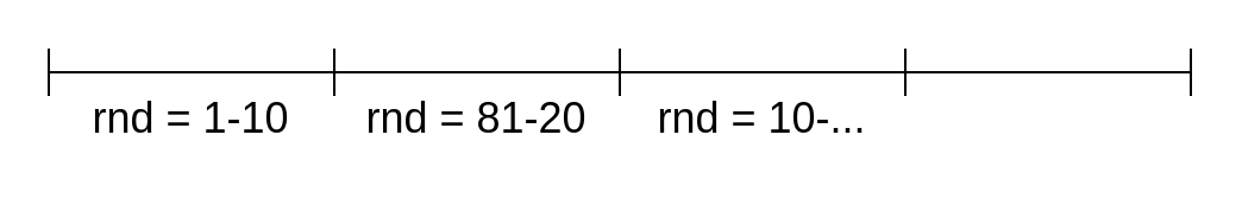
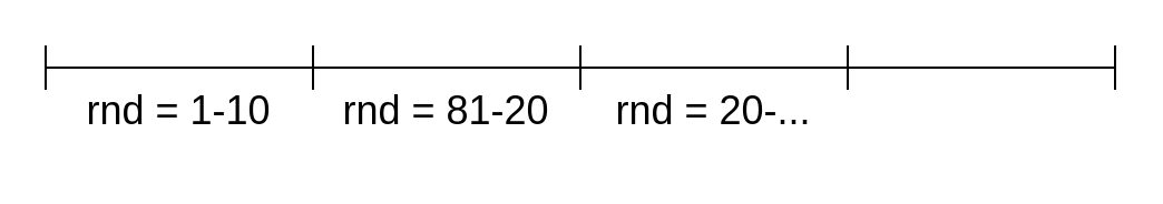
  <mxCell id="0" />
  <mxCell id="1" parent="0" />
  <mxCell id="2" value="" style="shape=crossbar;whiteSpace=wrap;html=1;rounded=1;" vertex="1" parent="1"><mxGeometry x="20" y="20" width="120" height="20" as="geometry" /></mxCell>
  <mxCell id="3" value="" style="shape=crossbar;whiteSpace=wrap;html=1;rounded=1;" vertex="1" parent="1"><mxGeometry x="140" y="20" width="120" height="20" as="geometry" /></mxCell>
  <mxCell id="4" value="" style="shape=crossbar;whiteSpace=wrap;html=1;rounded=1;" vertex="1" parent="1"><mxGeometry x="260" y="20" width="120" height="20" as="geometry" /></mxCell>
  <mxCell id="5" value="" style="shape=crossbar;whiteSpace=wrap;html=1;rounded=1;" vertex="1" parent="1"><mxGeometry x="380" y="20" width="120" height="20" as="geometry" /></mxCell>
  <mxCell id="6" value="&lt;font style=&quot;font-size: 18px&quot;&gt;rnd = 1-10&lt;/font&gt;" style="text;html=1;strokeColor=none;fillColor=none;align=center;verticalAlign=middle;whiteSpace=wrap;rounded=0;" vertex="1" parent="1"><mxGeometry x="20" y="30" width="120" height="40" as="geometry" /></mxCell>
  <mxCell id="7" value="&lt;font style=&quot;font-size: 18px&quot;&gt;rnd = 81-20&lt;/font&gt;" style="text;html=1;strokeColor=none;fillColor=none;align=center;verticalAlign=middle;whiteSpace=wrap;rounded=0;" vertex="1" parent="1"><mxGeometry x="140" y="30" width="120" height="40" as="geometry" /></mxCell>
- <mxCell id="8" value="&lt;font style=&quot;font-size: 18px&quot;&gt;rnd = 10-...&lt;/font&gt;" style="text;html=1;strokeColor=none;fillColor=none;align=center;verticalAlign=middle;whiteSpace=wrap;rounded=0;" vertex="1" parent="1"><mxGeometry x="260" y="30" width="120" height="40" as="geometry" /></mxCell>
+ <mxCell id="8" value="&lt;font style=&quot;font-size: 18px&quot;&gt;rnd = 20-...&lt;/font&gt;" style="text;html=1;strokeColor=none;fillColor=none;align=center;verticalAlign=middle;whiteSpace=wrap;rounded=0;" vertex="1" parent="1"><mxGeometry x="260" y="30" width="120" height="40" as="geometry" /></mxCell>
